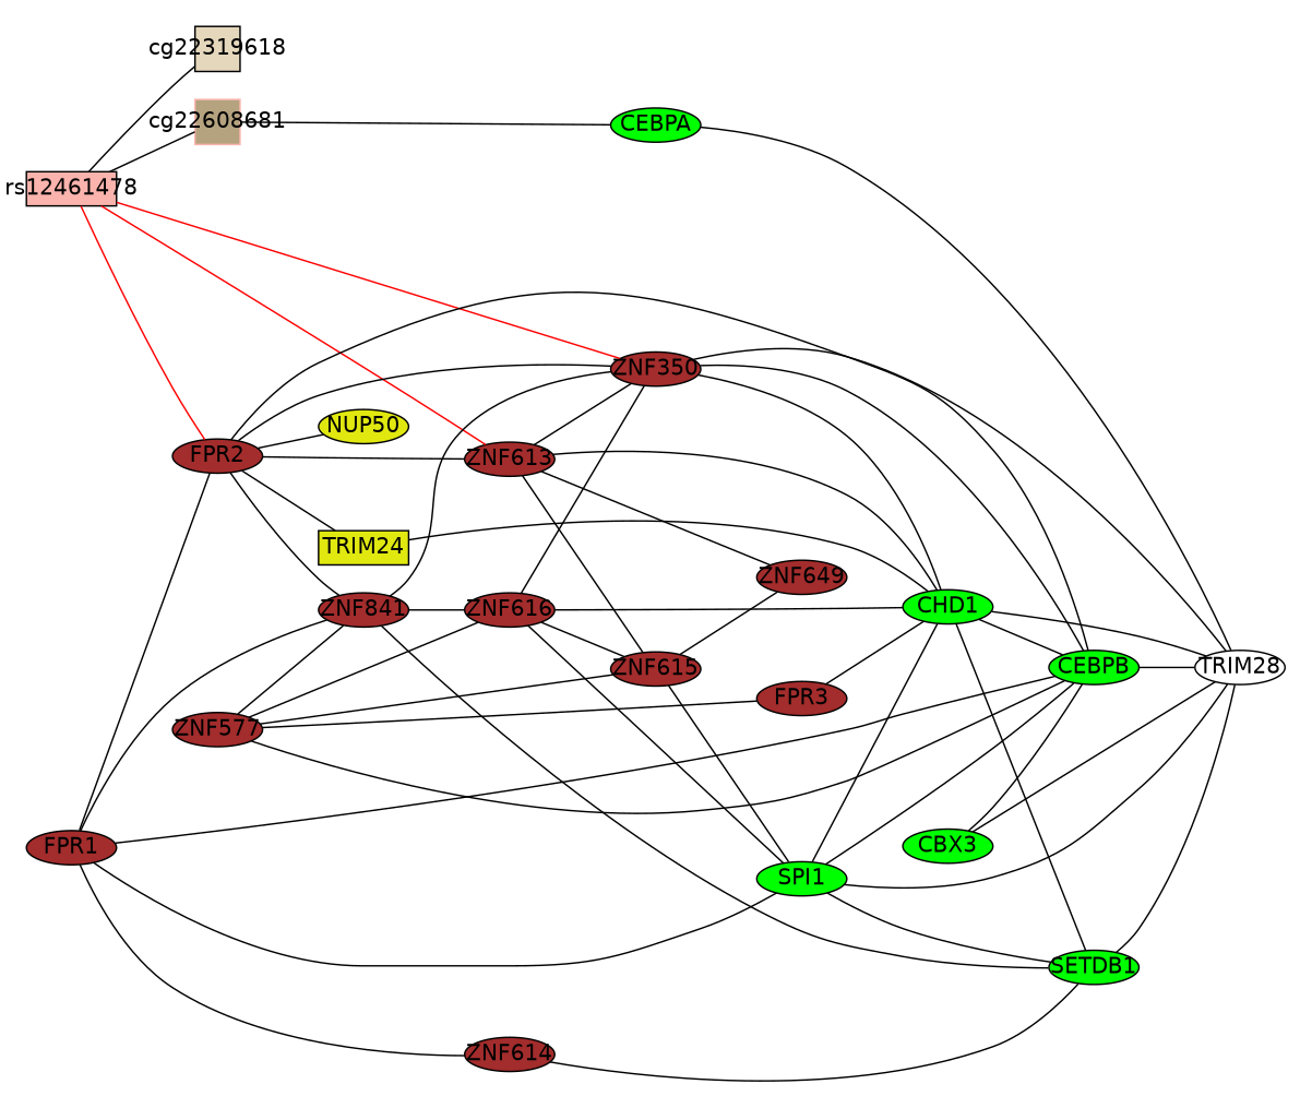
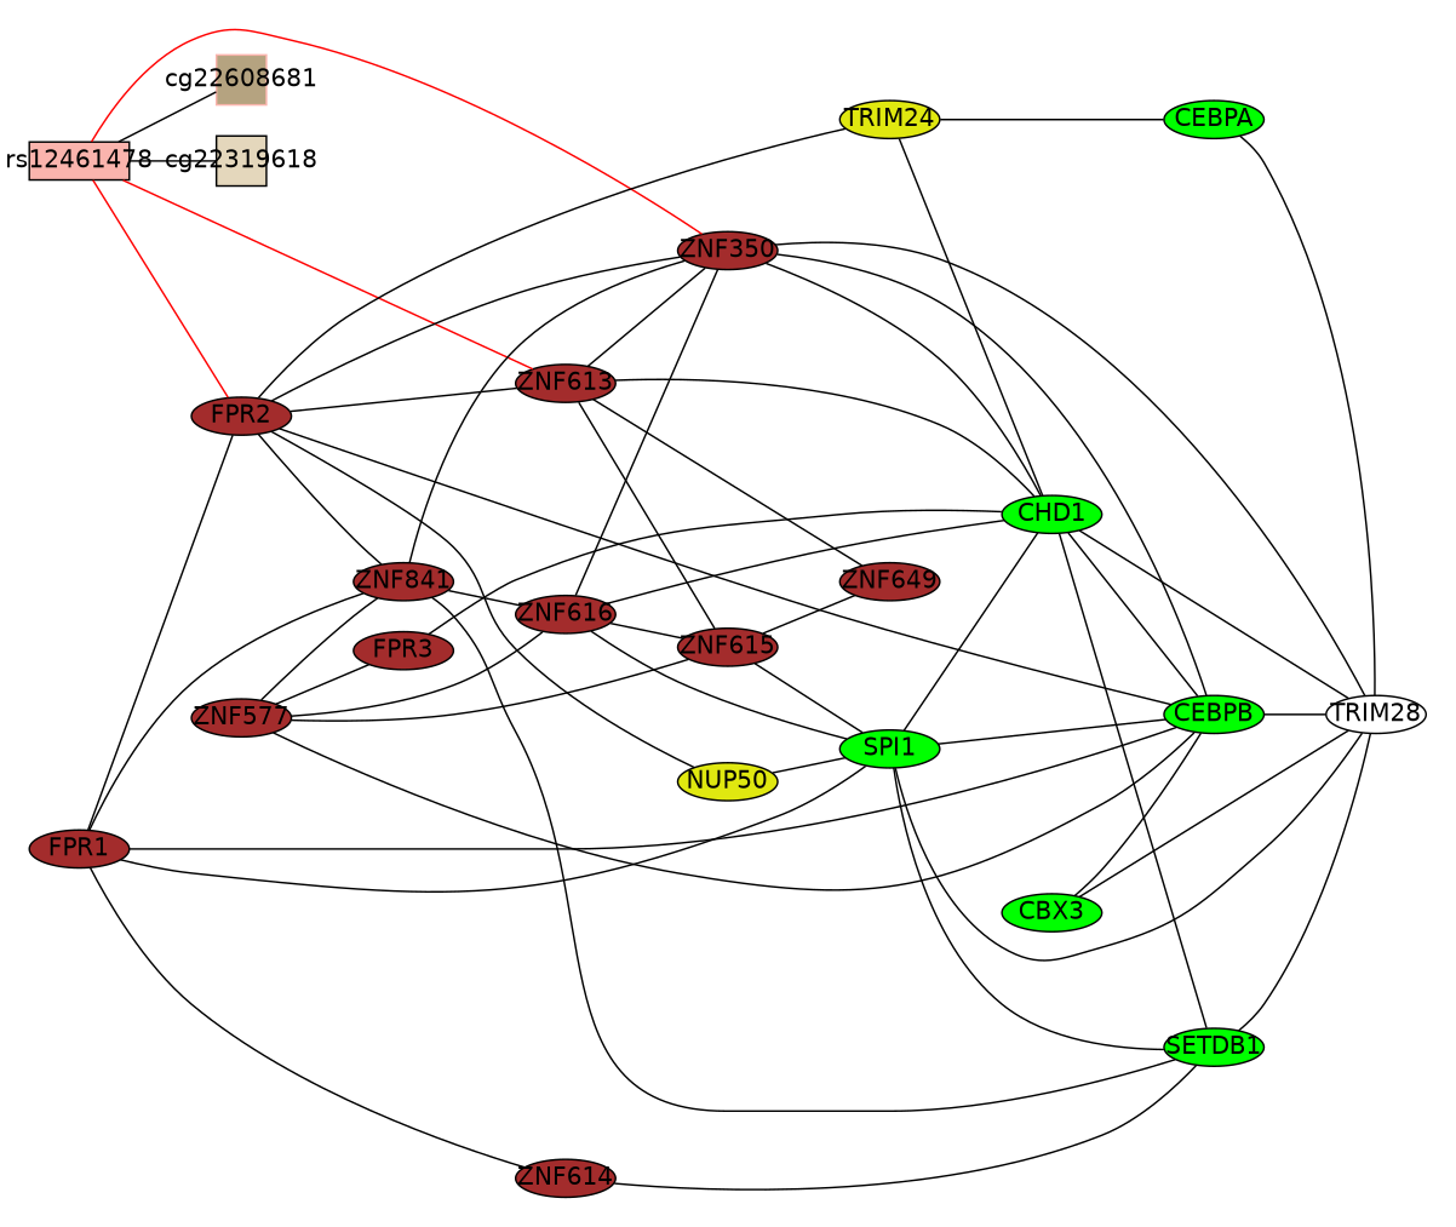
  graph {
    fontcolor=black
    rank=same
    rankdir=LR
    root=cg22606681
    splines=TRUE
    node [color=black fillcolor="#a32c2c" fixedsize=TRUE fontcolor=black fontname=helvetica fontsize=14 shape=ellipse style=filled]
    edge [arrowhead=none arrowsize=1 arrowtail=none color=black dir=none fontcolor=black fontsize=14 headport=center labelfontsize=11 minlen=1 style=solid weight=1]
    n1 [fillcolor="#fab4ad" height=0.3 label=rs12461478 shape=box width=0.8]
    n2 [color="#fab4ad" fillcolor="#b5a380" height=0.4 label=cg22608681 shape=box width=0.4]
    cg22319618 [fillcolor="#e4d7bc" height=0.4 shape=box width=0.4]
    n4 [height=0.3 label=FPR2 width=0.8]
    n5 [height=0.3 label=ZNF613 width=0.8]
    n6 [height=0.3 label=ZNF350 width=0.8]
    n7 [height=0.3 label=ZNF841 width=0.8]
    n8 [fillcolor=green height=0.3 label=CEBPB width=0.8]
-   n9 [fillcolor="#e0e810" height=0.3 label=TRIM24 shape=box width=0.8]
+   n9 [fillcolor="#e0e810" height=0.3 label=TRIM24 width=0.8]
    n10 [fillcolor="#e0e810" height=0.3 label=NUP50 width=0.8]
    n11 [height=0.3 label=ZNF615 width=0.8]
    n12 [height=0.3 label=ZNF649 width=0.8]
    n13 [fillcolor=green height=0.3 label=CHD1 width=0.8]
    n14 [fillcolor="#ffffff" height=0.3 label=TRIM28 width=0.8]
    n15 [height=0.3 label=FPR1 width=0.8]
    n16 [height=0.3 label=ZNF614 width=0.8]
    n17 [fillcolor=green height=0.3 label=SPI1 width=0.8]
    n18 [height=0.3 label=ZNF616 width=0.8]
    n19 [fillcolor=green height=0.3 label=SETDB1 width=0.8]
    n20 [fillcolor=green height=0.3 label=CEBPA width=0.8]
    n21 [height=0.3 label=ZNF577 width=0.8]
    n22 [height=0.3 label=FPR3 width=0.8]
    n23 [fillcolor=green height=0.3 label=CBX3 width=0.8]
    n1 -- n2
    n1 -- cg22319618
    n1 -- n4 [color=red]
    n1 -- n5 [color=red]
    n1 -- n6 [color=red]
    n4 -- n5
    n4 -- n6
    n4 -- n7
    n4 -- n8
    n4 -- n9
    n4 -- n10
    n5 -- n6
    n5 -- n11
    n5 -- n12
    n5 -- n13
    n6 -- n8
    n6 -- n13
    n6 -- n14
    n7 -- n6
    n7 -- n18
    n7 -- n19
    n8 -- n14
    n9 -- n13
-   n2 -- n20
+   n9 -- n20
+   n10 -- n17
    n11 -- n12
    n11 -- n17
    n13 -- n8
    n13 -- n14
    n13 -- n19
    n15 -- n4
    n15 -- n7
    n15 -- n8
    n15 -- n16
    n15 -- n17
    n16 -- n19
    n17 -- n8
    n17 -- n13
    n17 -- n14
    n17 -- n19
    n18 -- n6
    n18 -- n11
    n18 -- n13
    n18 -- n17
    n19 -- n14
    n20 -- n14
    n21 -- n7
    n21 -- n8
    n21 -- n11
    n21 -- n18
    n21 -- n22
    n22 -- n13
    n23 -- n8
    n23 -- n14
  }
